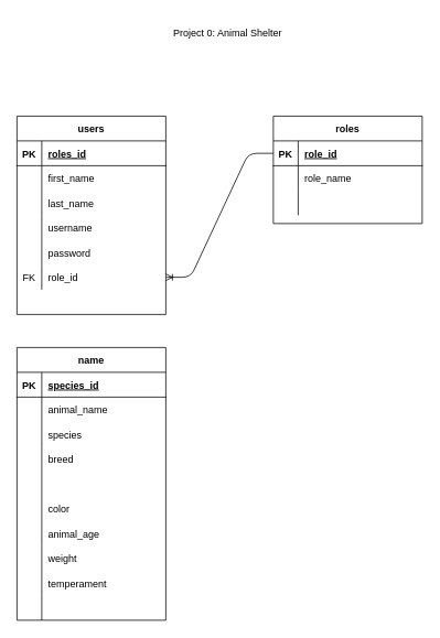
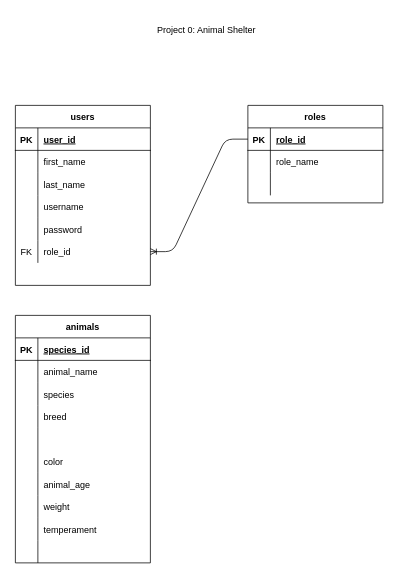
  <mxCell id="0" />
  <mxCell id="1" parent="0" />
  <mxCell id="2" value="users" style="shape=table;startSize=30;container=1;collapsible=1;childLayout=tableLayout;fixedRows=1;rowLines=0;fontStyle=1;align=center;resizeLast=1;" parent="1" vertex="1"><mxGeometry x="20" y="140" width="180" height="240" as="geometry" /></mxCell>
  <mxCell id="3" value="" style="shape=partialRectangle;collapsible=0;dropTarget=0;pointerEvents=0;fillColor=none;top=0;left=0;bottom=1;right=0;points=[[0,0.5],[1,0.5]];portConstraint=eastwest;" parent="2" vertex="1"><mxGeometry y="30" width="180" height="30" as="geometry" /></mxCell>
  <mxCell id="4" value="PK" style="shape=partialRectangle;connectable=0;fillColor=none;top=0;left=0;bottom=0;right=0;fontStyle=1;overflow=hidden;" parent="3" vertex="1"><mxGeometry width="30" height="30" as="geometry" /></mxCell>
- <mxCell id="5" value="roles_id" style="shape=partialRectangle;connectable=0;fillColor=none;top=0;left=0;bottom=0;right=0;align=left;spacingLeft=6;fontStyle=5;overflow=hidden;" parent="3" vertex="1"><mxGeometry x="30" width="150" height="30" as="geometry" /></mxCell>
+ <mxCell id="5" value="user_id" style="shape=partialRectangle;connectable=0;fillColor=none;top=0;left=0;bottom=0;right=0;align=left;spacingLeft=6;fontStyle=5;overflow=hidden;" parent="3" vertex="1"><mxGeometry x="30" width="150" height="30" as="geometry" /></mxCell>
  <mxCell id="6" value="" style="shape=partialRectangle;collapsible=0;dropTarget=0;pointerEvents=0;fillColor=none;top=0;left=0;bottom=0;right=0;points=[[0,0.5],[1,0.5]];portConstraint=eastwest;" parent="2" vertex="1"><mxGeometry y="60" width="180" height="30" as="geometry" /></mxCell>
  <mxCell id="7" value="" style="shape=partialRectangle;connectable=0;fillColor=none;top=0;left=0;bottom=0;right=0;editable=1;overflow=hidden;" parent="6" vertex="1"><mxGeometry width="30" height="30" as="geometry" /></mxCell>
  <mxCell id="8" value="first_name" style="shape=partialRectangle;connectable=0;fillColor=none;top=0;left=0;bottom=0;right=0;align=left;spacingLeft=6;overflow=hidden;" parent="6" vertex="1"><mxGeometry x="30" width="150" height="30" as="geometry" /></mxCell>
  <mxCell id="9" value="" style="shape=partialRectangle;collapsible=0;dropTarget=0;pointerEvents=0;fillColor=none;top=0;left=0;bottom=0;right=0;points=[[0,0.5],[1,0.5]];portConstraint=eastwest;" parent="2" vertex="1"><mxGeometry y="90" width="180" height="30" as="geometry" /></mxCell>
  <mxCell id="10" value="" style="shape=partialRectangle;connectable=0;fillColor=none;top=0;left=0;bottom=0;right=0;editable=1;overflow=hidden;" parent="9" vertex="1"><mxGeometry width="30" height="30" as="geometry" /></mxCell>
  <mxCell id="11" value="last_name" style="shape=partialRectangle;connectable=0;fillColor=none;top=0;left=0;bottom=0;right=0;align=left;spacingLeft=6;overflow=hidden;" parent="9" vertex="1"><mxGeometry x="30" width="150" height="30" as="geometry" /></mxCell>
  <mxCell id="12" value="" style="shape=partialRectangle;collapsible=0;dropTarget=0;pointerEvents=0;fillColor=none;top=0;left=0;bottom=0;right=0;points=[[0,0.5],[1,0.5]];portConstraint=eastwest;" parent="2" vertex="1"><mxGeometry y="120" width="180" height="30" as="geometry" /></mxCell>
  <mxCell id="13" value="" style="shape=partialRectangle;connectable=0;fillColor=none;top=0;left=0;bottom=0;right=0;editable=1;overflow=hidden;" parent="12" vertex="1"><mxGeometry width="30" height="30" as="geometry" /></mxCell>
  <mxCell id="14" value="username" style="shape=partialRectangle;connectable=0;fillColor=none;top=0;left=0;bottom=0;right=0;align=left;spacingLeft=6;overflow=hidden;" parent="12" vertex="1"><mxGeometry x="30" width="150" height="30" as="geometry" /></mxCell>
  <mxCell id="15" value="" style="shape=partialRectangle;collapsible=0;dropTarget=0;pointerEvents=0;fillColor=none;top=0;left=0;bottom=0;right=0;points=[[0,0.5],[1,0.5]];portConstraint=eastwest;" parent="2" vertex="1"><mxGeometry y="150" width="180" height="30" as="geometry" /></mxCell>
  <mxCell id="16" value="" style="shape=partialRectangle;connectable=0;fillColor=none;top=0;left=0;bottom=0;right=0;editable=1;overflow=hidden;" parent="15" vertex="1"><mxGeometry width="30" height="30" as="geometry" /></mxCell>
  <mxCell id="17" value="password" style="shape=partialRectangle;connectable=0;fillColor=none;top=0;left=0;bottom=0;right=0;align=left;spacingLeft=6;overflow=hidden;" parent="15" vertex="1"><mxGeometry x="30" width="150" height="30" as="geometry" /></mxCell>
  <mxCell id="18" value="" style="shape=partialRectangle;collapsible=0;dropTarget=0;pointerEvents=0;fillColor=none;top=0;left=0;bottom=0;right=0;points=[[0,0.5],[1,0.5]];portConstraint=eastwest;" parent="2" vertex="1"><mxGeometry y="180" width="180" height="30" as="geometry" /></mxCell>
  <mxCell id="19" value="FK" style="shape=partialRectangle;connectable=0;fillColor=none;top=0;left=0;bottom=0;right=0;editable=1;overflow=hidden;" parent="18" vertex="1"><mxGeometry width="30" height="30" as="geometry" /></mxCell>
  <mxCell id="20" value="role_id" style="shape=partialRectangle;connectable=0;fillColor=none;top=0;left=0;bottom=0;right=0;align=left;spacingLeft=6;overflow=hidden;" parent="18" vertex="1"><mxGeometry x="30" width="150" height="30" as="geometry" /></mxCell>
  <mxCell id="21" value="roles" style="shape=table;startSize=30;container=1;collapsible=1;childLayout=tableLayout;fixedRows=1;rowLines=0;fontStyle=1;align=center;resizeLast=1;" parent="1" vertex="1"><mxGeometry x="330" y="140" width="180" height="130" as="geometry"><mxRectangle x="400" y="200" width="50" height="30" as="alternateBounds" /></mxGeometry></mxCell>
  <mxCell id="22" value="" style="shape=partialRectangle;collapsible=0;dropTarget=0;pointerEvents=0;fillColor=none;top=0;left=0;bottom=1;right=0;points=[[0,0.5],[1,0.5]];portConstraint=eastwest;" parent="21" vertex="1"><mxGeometry y="30" width="180" height="30" as="geometry" /></mxCell>
  <mxCell id="23" value="PK" style="shape=partialRectangle;connectable=0;fillColor=none;top=0;left=0;bottom=0;right=0;fontStyle=1;overflow=hidden;" parent="22" vertex="1"><mxGeometry width="30" height="30" as="geometry" /></mxCell>
  <mxCell id="24" value="role_id" style="shape=partialRectangle;connectable=0;fillColor=none;top=0;left=0;bottom=0;right=0;align=left;spacingLeft=6;fontStyle=5;overflow=hidden;" parent="22" vertex="1"><mxGeometry x="30" width="150" height="30" as="geometry" /></mxCell>
  <mxCell id="25" value="" style="shape=partialRectangle;collapsible=0;dropTarget=0;pointerEvents=0;fillColor=none;top=0;left=0;bottom=0;right=0;points=[[0,0.5],[1,0.5]];portConstraint=eastwest;" parent="21" vertex="1"><mxGeometry y="60" width="180" height="30" as="geometry" /></mxCell>
  <mxCell id="26" value="" style="shape=partialRectangle;connectable=0;fillColor=none;top=0;left=0;bottom=0;right=0;editable=1;overflow=hidden;" parent="25" vertex="1"><mxGeometry width="30" height="30" as="geometry" /></mxCell>
  <mxCell id="27" value="role_name" style="shape=partialRectangle;connectable=0;fillColor=none;top=0;left=0;bottom=0;right=0;align=left;spacingLeft=6;overflow=hidden;" parent="25" vertex="1"><mxGeometry x="30" width="150" height="30" as="geometry" /></mxCell>
  <mxCell id="28" value="" style="shape=partialRectangle;collapsible=0;dropTarget=0;pointerEvents=0;fillColor=none;top=0;left=0;bottom=0;right=0;points=[[0,0.5],[1,0.5]];portConstraint=eastwest;" parent="21" vertex="1"><mxGeometry y="90" width="180" height="30" as="geometry" /></mxCell>
  <mxCell id="29" value="" style="shape=partialRectangle;connectable=0;fillColor=none;top=0;left=0;bottom=0;right=0;editable=1;overflow=hidden;" parent="28" vertex="1"><mxGeometry width="30" height="30" as="geometry" /></mxCell>
  <mxCell id="30" value="" style="shape=partialRectangle;connectable=0;fillColor=none;top=0;left=0;bottom=0;right=0;align=left;spacingLeft=6;overflow=hidden;" parent="28" vertex="1"><mxGeometry x="30" width="150" height="30" as="geometry" /></mxCell>
  <mxCell id="31" value="" style="edgeStyle=entityRelationEdgeStyle;fontSize=12;html=1;endArrow=ERoneToMany;entryX=1;entryY=0.5;entryDx=0;entryDy=0;" parent="1" source="22" target="18" edge="1"><mxGeometry width="100" height="100" relative="1" as="geometry"><mxPoint x="320" y="360" as="sourcePoint" /><mxPoint x="370" y="490" as="targetPoint" /></mxGeometry></mxCell>
  <mxCell id="32" value="Project 0: Animal Shelter" style="text;html=1;strokeColor=none;fillColor=none;align=center;verticalAlign=middle;whiteSpace=wrap;rounded=0;" parent="1" vertex="1"><mxGeometry x="150" y="20" width="250" height="40" as="geometry" /></mxCell>
- <mxCell id="33" value="name" style="shape=table;startSize=30;container=1;collapsible=1;childLayout=tableLayout;fixedRows=1;rowLines=0;fontStyle=1;align=center;resizeLast=1;" parent="1" vertex="1"><mxGeometry x="20" y="420" width="180" height="330" as="geometry" /></mxCell>
+ <mxCell id="33" value="animals" style="shape=table;startSize=30;container=1;collapsible=1;childLayout=tableLayout;fixedRows=1;rowLines=0;fontStyle=1;align=center;resizeLast=1;" parent="1" vertex="1"><mxGeometry x="20" y="420" width="180" height="330" as="geometry" /></mxCell>
  <mxCell id="34" value="" style="shape=partialRectangle;collapsible=0;dropTarget=0;pointerEvents=0;fillColor=none;top=0;left=0;bottom=1;right=0;points=[[0,0.5],[1,0.5]];portConstraint=eastwest;" parent="33" vertex="1"><mxGeometry y="30" width="180" height="30" as="geometry" /></mxCell>
  <mxCell id="35" value="PK" style="shape=partialRectangle;connectable=0;fillColor=none;top=0;left=0;bottom=0;right=0;fontStyle=1;overflow=hidden;" parent="34" vertex="1"><mxGeometry width="30" height="30" as="geometry" /></mxCell>
  <mxCell id="36" value="species_id" style="shape=partialRectangle;connectable=0;fillColor=none;top=0;left=0;bottom=0;right=0;align=left;spacingLeft=6;fontStyle=5;overflow=hidden;" parent="34" vertex="1"><mxGeometry x="30" width="150" height="30" as="geometry" /></mxCell>
  <mxCell id="37" value="" style="shape=partialRectangle;collapsible=0;dropTarget=0;pointerEvents=0;fillColor=none;top=0;left=0;bottom=0;right=0;points=[[0,0.5],[1,0.5]];portConstraint=eastwest;" parent="33" vertex="1"><mxGeometry y="60" width="180" height="30" as="geometry" /></mxCell>
  <mxCell id="38" value="" style="shape=partialRectangle;connectable=0;fillColor=none;top=0;left=0;bottom=0;right=0;editable=1;overflow=hidden;" parent="37" vertex="1"><mxGeometry width="30" height="30" as="geometry" /></mxCell>
  <mxCell id="39" value="animal_name" style="shape=partialRectangle;connectable=0;fillColor=none;top=0;left=0;bottom=0;right=0;align=left;spacingLeft=6;overflow=hidden;" parent="37" vertex="1"><mxGeometry x="30" width="150" height="30" as="geometry" /></mxCell>
  <mxCell id="40" value="" style="shape=partialRectangle;collapsible=0;dropTarget=0;pointerEvents=0;fillColor=none;top=0;left=0;bottom=0;right=0;points=[[0,0.5],[1,0.5]];portConstraint=eastwest;" parent="33" vertex="1"><mxGeometry y="90" width="180" height="30" as="geometry" /></mxCell>
  <mxCell id="41" value="" style="shape=partialRectangle;connectable=0;fillColor=none;top=0;left=0;bottom=0;right=0;editable=1;overflow=hidden;" parent="40" vertex="1"><mxGeometry width="30" height="30" as="geometry" /></mxCell>
  <mxCell id="42" value="species" style="shape=partialRectangle;connectable=0;fillColor=none;top=0;left=0;bottom=0;right=0;align=left;spacingLeft=6;overflow=hidden;" parent="40" vertex="1"><mxGeometry x="30" width="150" height="30" as="geometry" /></mxCell>
  <mxCell id="43" value="" style="shape=partialRectangle;collapsible=0;dropTarget=0;pointerEvents=0;fillColor=none;top=0;left=0;bottom=0;right=0;points=[[0,0.5],[1,0.5]];portConstraint=eastwest;" parent="33" vertex="1"><mxGeometry y="120" width="180" height="30" as="geometry" /></mxCell>
  <mxCell id="44" value="" style="shape=partialRectangle;connectable=0;fillColor=none;top=0;left=0;bottom=0;right=0;editable=1;overflow=hidden;" parent="43" vertex="1"><mxGeometry width="30" height="30" as="geometry" /></mxCell>
  <mxCell id="45" value="breed" style="shape=partialRectangle;connectable=0;fillColor=none;top=0;left=0;bottom=0;right=0;align=left;spacingLeft=6;overflow=hidden;" parent="43" vertex="1"><mxGeometry x="30" width="150" height="30" as="geometry" /></mxCell>
  <mxCell id="46" value="" style="shape=partialRectangle;collapsible=0;dropTarget=0;pointerEvents=0;fillColor=none;top=0;left=0;bottom=0;right=0;points=[[0,0.5],[1,0.5]];portConstraint=eastwest;" parent="33" vertex="1"><mxGeometry y="150" width="180" height="30" as="geometry" /></mxCell>
  <mxCell id="47" value="" style="shape=partialRectangle;connectable=0;fillColor=none;top=0;left=0;bottom=0;right=0;editable=1;overflow=hidden;" parent="46" vertex="1"><mxGeometry width="30" height="30" as="geometry" /></mxCell>
  <mxCell id="48" value="" style="shape=partialRectangle;collapsible=0;dropTarget=0;pointerEvents=0;fillColor=none;top=0;left=0;bottom=0;right=0;points=[[0,0.5],[1,0.5]];portConstraint=eastwest;" parent="33" vertex="1"><mxGeometry y="180" width="180" height="30" as="geometry" /></mxCell>
  <mxCell id="49" value="" style="shape=partialRectangle;connectable=0;fillColor=none;top=0;left=0;bottom=0;right=0;editable=1;overflow=hidden;" parent="48" vertex="1"><mxGeometry width="30" height="30" as="geometry" /></mxCell>
  <mxCell id="50" value="color" style="shape=partialRectangle;connectable=0;fillColor=none;top=0;left=0;bottom=0;right=0;align=left;spacingLeft=6;overflow=hidden;" parent="48" vertex="1"><mxGeometry x="30" width="150" height="30" as="geometry" /></mxCell>
  <mxCell id="51" value="" style="shape=partialRectangle;collapsible=0;dropTarget=0;pointerEvents=0;fillColor=none;top=0;left=0;bottom=0;right=0;points=[[0,0.5],[1,0.5]];portConstraint=eastwest;" parent="33" vertex="1"><mxGeometry y="210" width="180" height="30" as="geometry" /></mxCell>
  <mxCell id="52" value="" style="shape=partialRectangle;connectable=0;fillColor=none;top=0;left=0;bottom=0;right=0;editable=1;overflow=hidden;" parent="51" vertex="1"><mxGeometry width="30" height="30" as="geometry" /></mxCell>
  <mxCell id="53" value="animal_age" style="shape=partialRectangle;connectable=0;fillColor=none;top=0;left=0;bottom=0;right=0;align=left;spacingLeft=6;overflow=hidden;" parent="51" vertex="1"><mxGeometry x="30" width="150" height="30" as="geometry" /></mxCell>
  <mxCell id="54" value="" style="shape=partialRectangle;collapsible=0;dropTarget=0;pointerEvents=0;fillColor=none;top=0;left=0;bottom=0;right=0;points=[[0,0.5],[1,0.5]];portConstraint=eastwest;" parent="33" vertex="1"><mxGeometry y="240" width="180" height="30" as="geometry" /></mxCell>
  <mxCell id="55" value="" style="shape=partialRectangle;connectable=0;fillColor=none;top=0;left=0;bottom=0;right=0;editable=1;overflow=hidden;" parent="54" vertex="1"><mxGeometry width="30" height="30" as="geometry" /></mxCell>
  <mxCell id="56" value="weight" style="shape=partialRectangle;connectable=0;fillColor=none;top=0;left=0;bottom=0;right=0;align=left;spacingLeft=6;overflow=hidden;" parent="54" vertex="1"><mxGeometry x="30" width="150" height="30" as="geometry" /></mxCell>
  <mxCell id="57" value="" style="shape=partialRectangle;collapsible=0;dropTarget=0;pointerEvents=0;fillColor=none;top=0;left=0;bottom=0;right=0;points=[[0,0.5],[1,0.5]];portConstraint=eastwest;" parent="33" vertex="1"><mxGeometry y="270" width="180" height="30" as="geometry" /></mxCell>
  <mxCell id="58" value="" style="shape=partialRectangle;connectable=0;fillColor=none;top=0;left=0;bottom=0;right=0;editable=1;overflow=hidden;" parent="57" vertex="1"><mxGeometry width="30" height="30" as="geometry" /></mxCell>
  <mxCell id="59" value="temperament" style="shape=partialRectangle;connectable=0;fillColor=none;top=0;left=0;bottom=0;right=0;align=left;spacingLeft=6;overflow=hidden;" parent="57" vertex="1"><mxGeometry x="30" width="150" height="30" as="geometry" /></mxCell>
  <mxCell id="60" value="" style="shape=partialRectangle;collapsible=0;dropTarget=0;pointerEvents=0;fillColor=none;top=0;left=0;bottom=0;right=0;points=[[0,0.5],[1,0.5]];portConstraint=eastwest;" parent="33" vertex="1"><mxGeometry y="300" width="180" height="30" as="geometry" /></mxCell>
  <mxCell id="61" value="" style="shape=partialRectangle;connectable=0;fillColor=none;top=0;left=0;bottom=0;right=0;editable=1;overflow=hidden;" parent="60" vertex="1"><mxGeometry width="30" height="30" as="geometry" /></mxCell>
  <mxCell id="62" value="" style="shape=partialRectangle;connectable=0;fillColor=none;top=0;left=0;bottom=0;right=0;align=left;spacingLeft=6;overflow=hidden;" parent="60" vertex="1"><mxGeometry x="30" width="150" height="30" as="geometry" /></mxCell>
